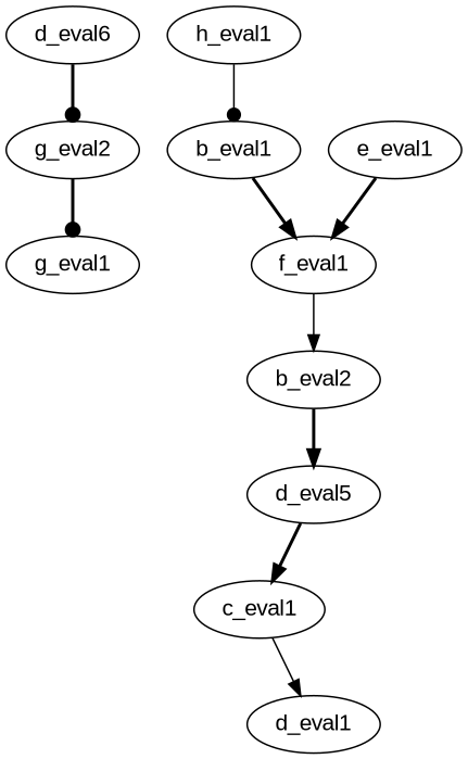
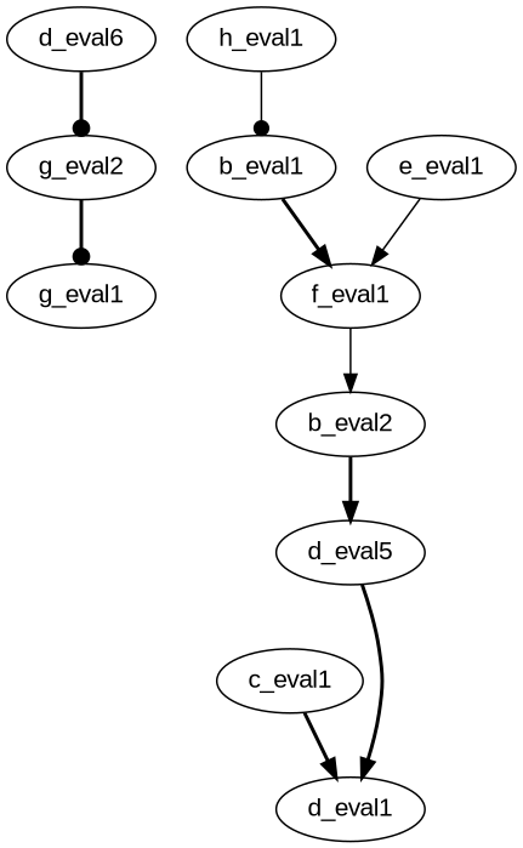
  digraph {
    fontname="Liberation Sans"
    node [fontname="Liberation Sans"]
    edge [arrowhead=normal fontname="Liberation Sans" style=bold]
    n1 [label=d_eval6]
    g_eval2
    g_eval1
    h_eval1
    b_eval1
    f_eval1
    e_eval1
    b_eval2
    n9 [label=d_eval5]
    c_eval1
    d_eval1
    n1 -> g_eval2 [arrowhead=dot]
    g_eval2 -> g_eval1 [arrowhead=dot]
    h_eval1 -> b_eval1 [arrowhead=dot style=solid]
    b_eval1 -> f_eval1
    f_eval1 -> b_eval2 [style=solid]
-   e_eval1 -> f_eval1
+   e_eval1 -> f_eval1 [style=solid]
    b_eval2 -> n9
-   n9 -> c_eval1
-   c_eval1 -> d_eval1 [style=solid]
+   n9 -> d_eval1
+   c_eval1 -> d_eval1
  }
